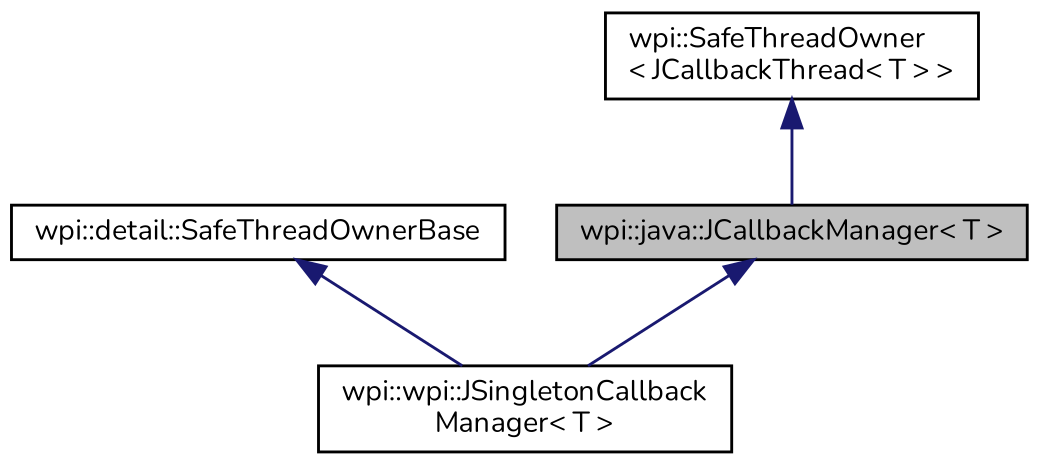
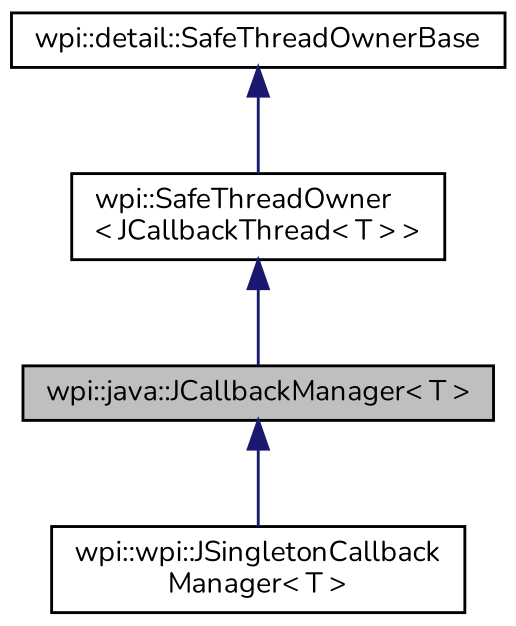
  digraph {
    fontname=Nunito
    node [color=black fillcolor=white fontname=Nunito fontsize=10 shape=record style=filled]
    edge [color=midnightblue dir=back fontname=Nunito fontsize=10 labelfontname=Helvetica labelfontsize=10 style=solid]
    n1 [fillcolor=grey75 fontcolor=black height=0.2 label="wpi::java::JCallbackManager\< T \>" width=0.4]
    n2 [height=0.2 label="wpi::wpi::JSingletonCallback\lManager\< T \>" width=0.4]
    n3 [height=0.2 label="wpi::SafeThreadOwner\l\< JCallbackThread\< T \> \>" width=0.4]
    n4 [height=0.2 label="wpi::detail::SafeThreadOwnerBase" width=0.4]
    n1 -> n2
    n3 -> n1
-   n4 -> n2
+   n4 -> n3
  }
